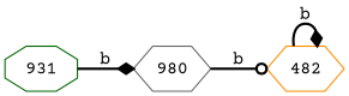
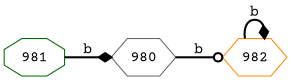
  digraph {
    fontname="Courier Prime"
    rankdir=LR
    node [fontname="Courier Prime" shape=hexagon]
    edge [arrowhead=diamond fontname="Courier Prime" style=bold]
    n1 [color=gray40 label=980]
-   n2 [color=darkorange label=482]
-   n3 [color=darkgreen label=931 shape=octagon]
+   n2 [color=darkorange label=982]
+   n3 [color=darkgreen label=981 shape=octagon]
    n1 -> n2 [arrowhead=odot label=b]
    n2 -> n2 [label=b]
    n3 -> n1 [label=b]
  }
